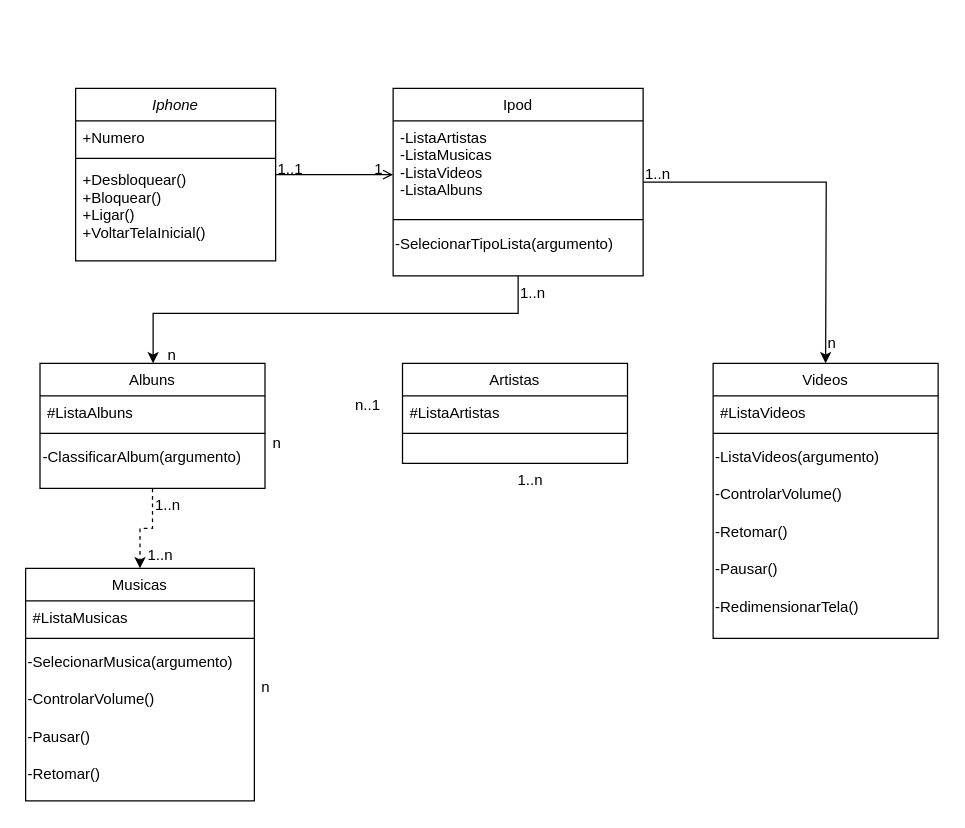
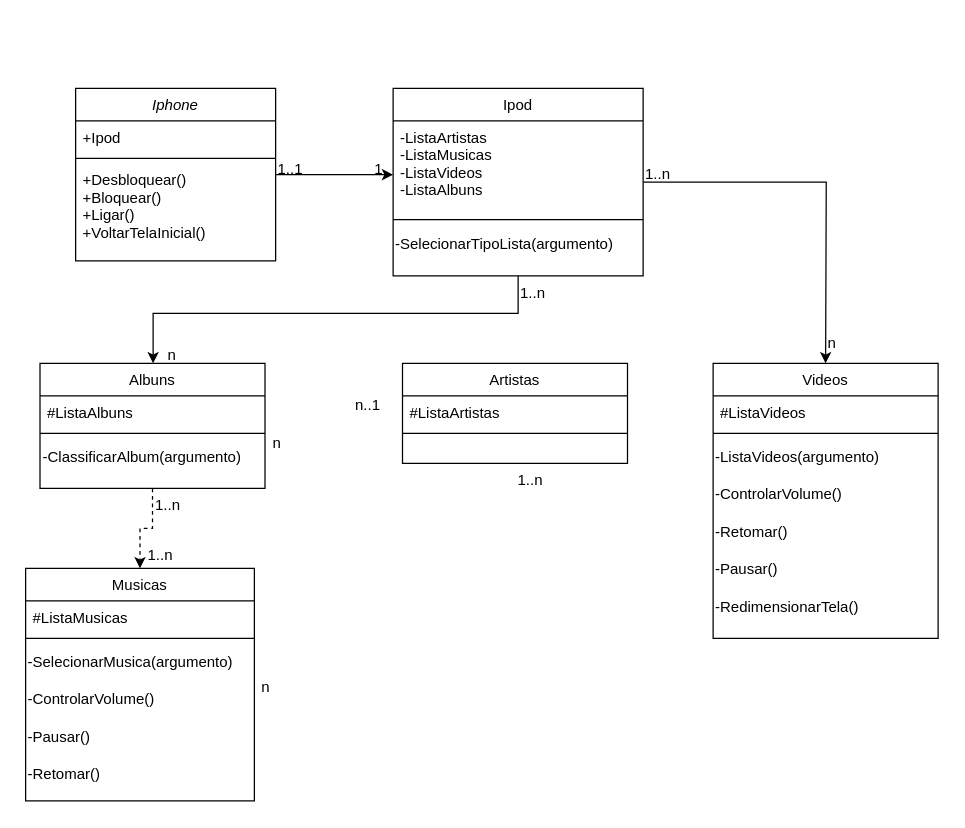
  <mxCell id="0" />
  <mxCell id="1" parent="0" />
  <mxCell id="2" value="Iphone" style="swimlane;fontStyle=2;align=center;verticalAlign=top;childLayout=stackLayout;horizontal=1;startSize=26;horizontalStack=0;resizeParent=1;resizeLast=0;collapsible=1;marginBottom=0;rounded=0;shadow=0;strokeWidth=1;" parent="1" vertex="1"><mxGeometry x="60" y="70" width="160" height="138" as="geometry"><mxRectangle x="230" y="140" width="160" height="26" as="alternateBounds" /></mxGeometry></mxCell>
- <mxCell id="3" value="+Numero" style="text;align=left;verticalAlign=top;spacingLeft=4;spacingRight=4;overflow=hidden;rotatable=0;points=[[0,0.5],[1,0.5]];portConstraint=eastwest;rounded=0;shadow=0;html=0;" parent="2" vertex="1"><mxGeometry y="26" width="160" height="26" as="geometry" /></mxCell>
+ <mxCell id="3" value="+Ipod" style="text;align=left;verticalAlign=top;spacingLeft=4;spacingRight=4;overflow=hidden;rotatable=0;points=[[0,0.5],[1,0.5]];portConstraint=eastwest;rounded=0;shadow=0;html=0;" parent="2" vertex="1"><mxGeometry y="26" width="160" height="26" as="geometry" /></mxCell>
  <mxCell id="4" value="" style="line;html=1;strokeWidth=1;align=left;verticalAlign=middle;spacingTop=-1;spacingLeft=3;spacingRight=3;rotatable=0;labelPosition=right;points=[];portConstraint=eastwest;" parent="2" vertex="1"><mxGeometry y="52" width="160" height="8" as="geometry" /></mxCell>
  <mxCell id="5" value="+Desbloquear()&#10;+Bloquear()&#10;+Ligar()&#10;+VoltarTelaInicial()&#10;&#10;" style="text;align=left;verticalAlign=top;spacingLeft=4;spacingRight=4;overflow=hidden;rotatable=0;points=[[0,0.5],[1,0.5]];portConstraint=eastwest;" parent="2" vertex="1"><mxGeometry y="60" width="160" height="70" as="geometry" /></mxCell>
  <mxCell id="6" value="" style="edgeStyle=orthogonalEdgeStyle;rounded=0;orthogonalLoop=1;jettySize=auto;html=1;" parent="1" source="8" target="16" edge="1"><mxGeometry relative="1" as="geometry"><Array as="points"><mxPoint x="414" y="250" /><mxPoint x="122" y="250" /></Array></mxGeometry></mxCell>
  <mxCell id="7" style="edgeStyle=orthogonalEdgeStyle;rounded=0;orthogonalLoop=1;jettySize=auto;html=1;" edge="1" parent="1" source="8"><mxGeometry relative="1" as="geometry"><mxPoint x="660" y="290" as="targetPoint" /></mxGeometry></mxCell>
  <mxCell id="8" value="Ipod" style="swimlane;fontStyle=0;align=center;verticalAlign=top;childLayout=stackLayout;horizontal=1;startSize=26;horizontalStack=0;resizeParent=1;resizeLast=0;collapsible=1;marginBottom=0;rounded=0;shadow=0;strokeWidth=1;" parent="1" vertex="1"><mxGeometry x="314" y="70" width="200" height="150" as="geometry"><mxRectangle x="550" y="140" width="160" height="26" as="alternateBounds" /></mxGeometry></mxCell>
  <mxCell id="9" value="-ListaArtistas&#10;-ListaMusicas&#10;-ListaVideos&#10;-ListaAlbuns&#10;" style="text;align=left;verticalAlign=top;spacingLeft=4;spacingRight=4;overflow=hidden;rotatable=0;points=[[0,0.5],[1,0.5]];portConstraint=eastwest;" parent="8" vertex="1"><mxGeometry y="26" width="200" height="74" as="geometry" /></mxCell>
  <mxCell id="10" value="" style="line;html=1;strokeWidth=1;align=left;verticalAlign=middle;spacingTop=-1;spacingLeft=3;spacingRight=3;rotatable=0;labelPosition=right;points=[];portConstraint=eastwest;" parent="8" vertex="1"><mxGeometry y="100" width="200" height="10" as="geometry" /></mxCell>
  <mxCell id="11" value="&lt;div align=&quot;left&quot;&gt;-SelecionarTipoLista(argumento)&lt;/div&gt;" style="text;html=1;align=left;verticalAlign=middle;resizable=0;points=[];autosize=1;strokeColor=none;fillColor=none;" parent="8" vertex="1"><mxGeometry y="110" width="200" height="30" as="geometry" /></mxCell>
- <mxCell id="12" value="" style="endArrow=open;shadow=0;strokeWidth=1;rounded=0;endFill=1;edgeStyle=elbowEdgeStyle;elbow=vertical;" parent="1" source="2" target="8" edge="1"><mxGeometry x="0.5" y="41" relative="1" as="geometry"><mxPoint x="380" y="142" as="sourcePoint" /><mxPoint x="540" y="142" as="targetPoint" /><mxPoint x="-40" y="32" as="offset" /></mxGeometry></mxCell>
+ <mxCell id="12" value="" style="endArrow=classic;shadow=0;strokeWidth=1;rounded=0;endFill=1;edgeStyle=elbowEdgeStyle;elbow=vertical;" parent="1" source="2" target="8" edge="1"><mxGeometry x="0.5" y="41" relative="1" as="geometry"><mxPoint x="380" y="142" as="sourcePoint" /><mxPoint x="540" y="142" as="targetPoint" /><mxPoint x="-40" y="32" as="offset" /></mxGeometry></mxCell>
  <mxCell id="13" value="1..1" style="resizable=0;align=left;verticalAlign=bottom;labelBackgroundColor=none;fontSize=12;" parent="12" connectable="0" vertex="1"><mxGeometry x="-1" relative="1" as="geometry"><mxPoint y="4" as="offset" /></mxGeometry></mxCell>
  <mxCell id="14" value="1" style="resizable=0;align=right;verticalAlign=bottom;labelBackgroundColor=none;fontSize=12;" parent="12" connectable="0" vertex="1"><mxGeometry x="1" relative="1" as="geometry"><mxPoint x="-7" y="4" as="offset" /></mxGeometry></mxCell>
  <mxCell id="15" value="" style="edgeStyle=orthogonalEdgeStyle;rounded=0;orthogonalLoop=1;jettySize=auto;html=1;dashed=1;" parent="1" source="16" target="23" edge="1"><mxGeometry relative="1" as="geometry" /></mxCell>
  <mxCell id="16" value="Albuns" style="swimlane;fontStyle=0;align=center;verticalAlign=top;childLayout=stackLayout;horizontal=1;startSize=26;horizontalStack=0;resizeParent=1;resizeLast=0;collapsible=1;marginBottom=0;rounded=0;shadow=0;strokeWidth=1;" parent="1" vertex="1"><mxGeometry x="31.5" y="290" width="180" height="100" as="geometry"><mxRectangle x="550" y="140" width="160" height="26" as="alternateBounds" /></mxGeometry></mxCell>
  <mxCell id="17" value="#ListaAlbuns" style="text;align=left;verticalAlign=top;spacingLeft=4;spacingRight=4;overflow=hidden;rotatable=0;points=[[0,0.5],[1,0.5]];portConstraint=eastwest;rounded=0;shadow=0;html=0;" parent="16" vertex="1"><mxGeometry y="26" width="180" height="26" as="geometry" /></mxCell>
  <mxCell id="18" value="" style="line;html=1;strokeWidth=1;align=left;verticalAlign=middle;spacingTop=-1;spacingLeft=3;spacingRight=3;rotatable=0;labelPosition=right;points=[];portConstraint=eastwest;" parent="16" vertex="1"><mxGeometry y="52" width="180" height="8" as="geometry" /></mxCell>
  <mxCell id="19" value="&lt;div align=&quot;left&quot;&gt;-ClassificarAlbum(argumento)&lt;/div&gt;" style="text;html=1;align=left;verticalAlign=middle;resizable=0;points=[];autosize=1;strokeColor=none;fillColor=none;" vertex="1" parent="16"><mxGeometry y="60" width="180" height="30" as="geometry" /></mxCell>
  <mxCell id="20" value="" style="resizable=0;align=left;verticalAlign=bottom;labelBackgroundColor=none;fontSize=12;" parent="1" connectable="0" vertex="1"><mxGeometry x="380" y="20" as="geometry"><mxPoint x="214" y="154" as="offset" /></mxGeometry></mxCell>
  <mxCell id="21" value="1..n" style="text;whiteSpace=wrap;html=1;" parent="1" vertex="1"><mxGeometry x="414" y="220" width="50" height="40" as="geometry" /></mxCell>
  <mxCell id="22" value="n" style="text;whiteSpace=wrap;html=1;" parent="1" vertex="1"><mxGeometry x="131.5" y="270" width="50" height="40" as="geometry" /></mxCell>
  <mxCell id="23" value="Musicas" style="swimlane;fontStyle=0;align=center;verticalAlign=top;childLayout=stackLayout;horizontal=1;startSize=26;horizontalStack=0;resizeParent=1;resizeLast=0;collapsible=1;marginBottom=0;rounded=0;shadow=0;strokeWidth=1;" parent="1" vertex="1"><mxGeometry x="20" y="454" width="183" height="186" as="geometry"><mxRectangle x="550" y="140" width="160" height="26" as="alternateBounds" /></mxGeometry></mxCell>
  <mxCell id="24" value="#ListaMusicas" style="text;align=left;verticalAlign=top;spacingLeft=4;spacingRight=4;overflow=hidden;rotatable=0;points=[[0,0.5],[1,0.5]];portConstraint=eastwest;rounded=0;shadow=0;html=0;" parent="23" vertex="1"><mxGeometry y="26" width="183" height="26" as="geometry" /></mxCell>
  <mxCell id="25" value="" style="line;html=1;strokeWidth=1;align=left;verticalAlign=middle;spacingTop=-1;spacingLeft=3;spacingRight=3;rotatable=0;labelPosition=right;points=[];portConstraint=eastwest;" parent="23" vertex="1"><mxGeometry y="52" width="183" height="8" as="geometry" /></mxCell>
  <mxCell id="26" value="&lt;div align=&quot;left&quot;&gt;-SelecionarMusica(argumento)&lt;/div&gt;" style="text;html=1;align=left;verticalAlign=middle;resizable=0;points=[];autosize=1;strokeColor=none;fillColor=none;" parent="23" vertex="1"><mxGeometry y="60" width="183" height="30" as="geometry" /></mxCell>
  <mxCell id="27" value="&lt;div align=&quot;left&quot;&gt;-ControlarVolume()&lt;/div&gt;" style="text;html=1;align=left;verticalAlign=middle;resizable=0;points=[];autosize=1;strokeColor=none;fillColor=none;" parent="23" vertex="1"><mxGeometry y="90" width="183" height="30" as="geometry" /></mxCell>
  <mxCell id="28" value="&lt;div align=&quot;left&quot;&gt;-Pausar()&lt;/div&gt;" style="text;html=1;align=left;verticalAlign=middle;resizable=0;points=[];autosize=1;strokeColor=none;fillColor=none;" vertex="1" parent="23"><mxGeometry y="120" width="183" height="30" as="geometry" /></mxCell>
  <mxCell id="29" value="&lt;div align=&quot;left&quot;&gt;-Retomar()&lt;/div&gt;" style="text;html=1;align=left;verticalAlign=middle;resizable=0;points=[];autosize=1;strokeColor=none;fillColor=none;" vertex="1" parent="23"><mxGeometry y="150" width="183" height="30" as="geometry" /></mxCell>
  <mxCell id="30" value="1..n" style="text;whiteSpace=wrap;html=1;" parent="1" vertex="1"><mxGeometry x="121.5" y="390" width="50" height="40" as="geometry" /></mxCell>
  <mxCell id="31" value="1..n" style="text;whiteSpace=wrap;html=1;" parent="1" vertex="1"><mxGeometry x="115.5" y="430" width="50" height="40" as="geometry" /></mxCell>
  <mxCell id="32" value="Artistas" style="swimlane;fontStyle=0;align=center;verticalAlign=top;childLayout=stackLayout;horizontal=1;startSize=26;horizontalStack=0;resizeParent=1;resizeLast=0;collapsible=1;marginBottom=0;rounded=0;shadow=0;strokeWidth=1;" vertex="1" parent="1"><mxGeometry x="321.5" y="290" width="180" height="80" as="geometry"><mxRectangle x="550" y="140" width="160" height="26" as="alternateBounds" /></mxGeometry></mxCell>
  <mxCell id="33" value="#ListaArtistas" style="text;align=left;verticalAlign=top;spacingLeft=4;spacingRight=4;overflow=hidden;rotatable=0;points=[[0,0.5],[1,0.5]];portConstraint=eastwest;rounded=0;shadow=0;html=0;" vertex="1" parent="32"><mxGeometry y="26" width="180" height="26" as="geometry" /></mxCell>
  <mxCell id="34" value="" style="line;html=1;strokeWidth=1;align=left;verticalAlign=middle;spacingTop=-1;spacingLeft=3;spacingRight=3;rotatable=0;labelPosition=right;points=[];portConstraint=eastwest;" vertex="1" parent="32"><mxGeometry y="52" width="180" height="8" as="geometry" /></mxCell>
  <mxCell id="35" value="n..1" style="text;whiteSpace=wrap;html=1;" vertex="1" parent="1"><mxGeometry x="281.5" y="310" width="50" height="40" as="geometry" /></mxCell>
  <mxCell id="36" value="n" style="text;whiteSpace=wrap;html=1;" vertex="1" parent="1"><mxGeometry x="215.5" y="340" width="50" height="40" as="geometry" /></mxCell>
  <mxCell id="37" value="1..n" style="text;whiteSpace=wrap;html=1;" vertex="1" parent="1"><mxGeometry x="411.5" y="370" width="50" height="40" as="geometry" /></mxCell>
  <mxCell id="38" value="n" style="text;whiteSpace=wrap;html=1;" vertex="1" parent="1"><mxGeometry x="206.5" y="535" width="50" height="40" as="geometry" /></mxCell>
  <mxCell id="39" value="Videos" style="swimlane;fontStyle=0;align=center;verticalAlign=top;childLayout=stackLayout;horizontal=1;startSize=26;horizontalStack=0;resizeParent=1;resizeLast=0;collapsible=1;marginBottom=0;rounded=0;shadow=0;strokeWidth=1;" vertex="1" parent="1"><mxGeometry x="570" y="290" width="180" height="220" as="geometry"><mxRectangle x="550" y="140" width="160" height="26" as="alternateBounds" /></mxGeometry></mxCell>
  <mxCell id="40" value="#ListaVideos" style="text;align=left;verticalAlign=top;spacingLeft=4;spacingRight=4;overflow=hidden;rotatable=0;points=[[0,0.5],[1,0.5]];portConstraint=eastwest;rounded=0;shadow=0;html=0;" vertex="1" parent="39"><mxGeometry y="26" width="180" height="26" as="geometry" /></mxCell>
  <mxCell id="41" value="" style="line;html=1;strokeWidth=1;align=left;verticalAlign=middle;spacingTop=-1;spacingLeft=3;spacingRight=3;rotatable=0;labelPosition=right;points=[];portConstraint=eastwest;" vertex="1" parent="39"><mxGeometry y="52" width="180" height="8" as="geometry" /></mxCell>
  <mxCell id="42" value="&lt;div align=&quot;left&quot;&gt;-ListaVideos(argumento)&lt;/div&gt;" style="text;html=1;align=left;verticalAlign=middle;resizable=0;points=[];autosize=1;strokeColor=none;fillColor=none;" vertex="1" parent="39"><mxGeometry y="60" width="180" height="30" as="geometry" /></mxCell>
  <mxCell id="43" value="&lt;div align=&quot;left&quot;&gt;-ControlarVolume()&lt;/div&gt;" style="text;html=1;align=left;verticalAlign=middle;resizable=0;points=[];autosize=1;strokeColor=none;fillColor=none;" vertex="1" parent="39"><mxGeometry y="90" width="180" height="30" as="geometry" /></mxCell>
  <mxCell id="44" value="&lt;div align=&quot;left&quot;&gt;-Retomar()&lt;/div&gt;" style="text;html=1;align=left;verticalAlign=middle;resizable=0;points=[];autosize=1;strokeColor=none;fillColor=none;" vertex="1" parent="39"><mxGeometry y="120" width="180" height="30" as="geometry" /></mxCell>
  <mxCell id="45" value="&lt;div align=&quot;left&quot;&gt;-Pausar()&lt;/div&gt;" style="text;html=1;align=left;verticalAlign=middle;resizable=0;points=[];autosize=1;strokeColor=none;fillColor=none;" vertex="1" parent="39"><mxGeometry y="150" width="180" height="30" as="geometry" /></mxCell>
  <mxCell id="46" value="&lt;div align=&quot;left&quot;&gt;-RedimensionarTela()&lt;/div&gt;" style="text;html=1;align=left;verticalAlign=middle;resizable=0;points=[];autosize=1;strokeColor=none;fillColor=none;" vertex="1" parent="39"><mxGeometry y="180" width="180" height="30" as="geometry" /></mxCell>
  <mxCell id="47" value="1..n" style="text;whiteSpace=wrap;html=1;" vertex="1" parent="1"><mxGeometry x="514" y="125" width="50" height="40" as="geometry" /></mxCell>
  <mxCell id="48" value="n" style="text;whiteSpace=wrap;html=1;" vertex="1" parent="1"><mxGeometry x="660" y="260" width="50" height="40" as="geometry" /></mxCell>
